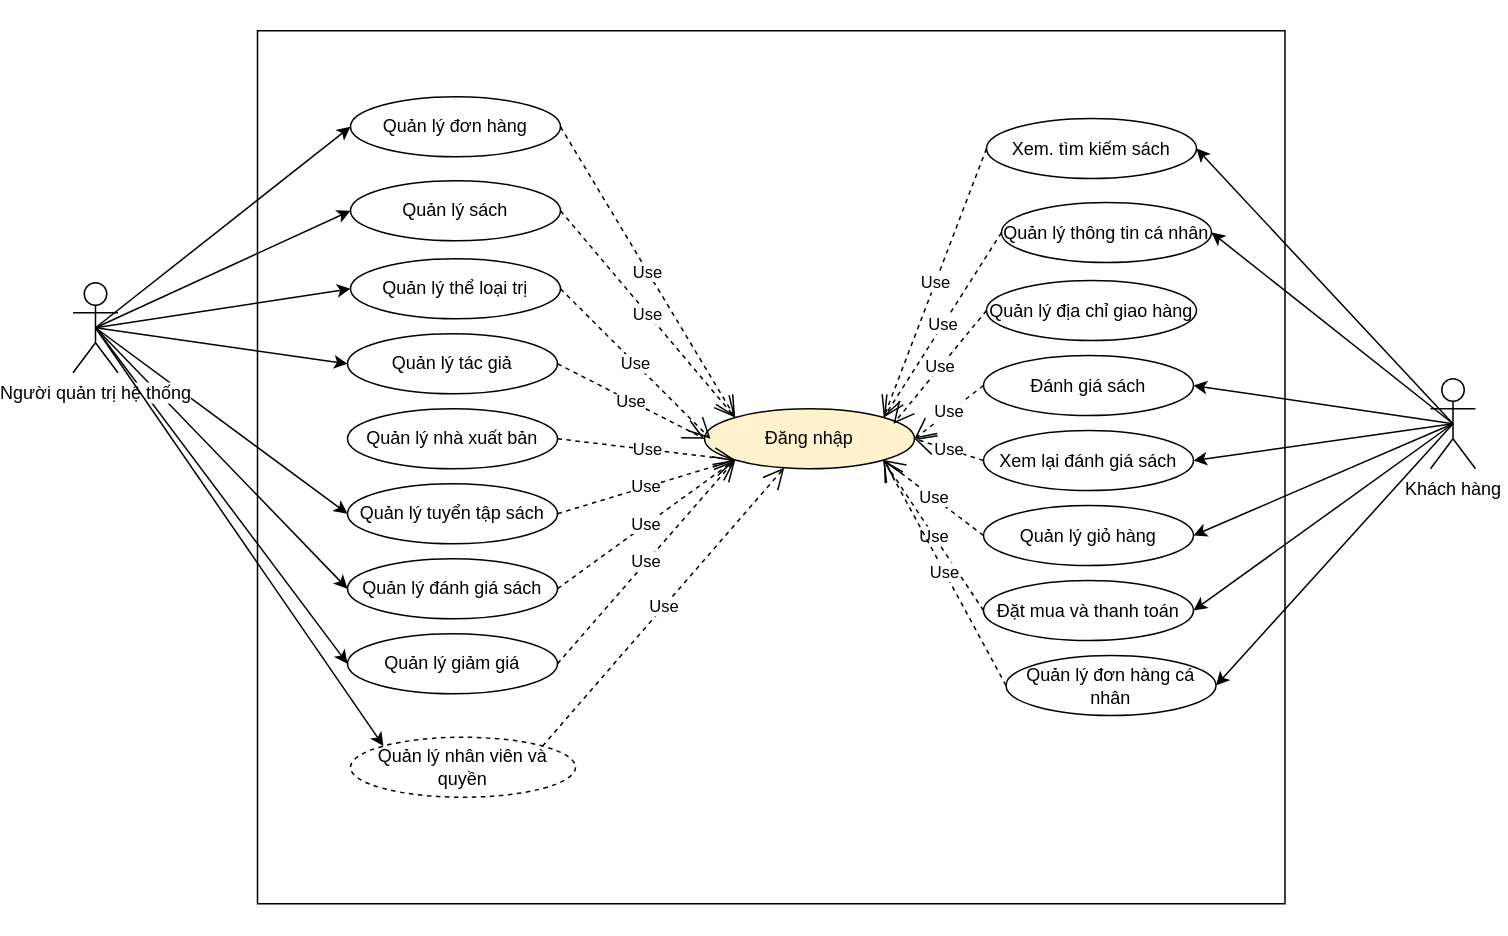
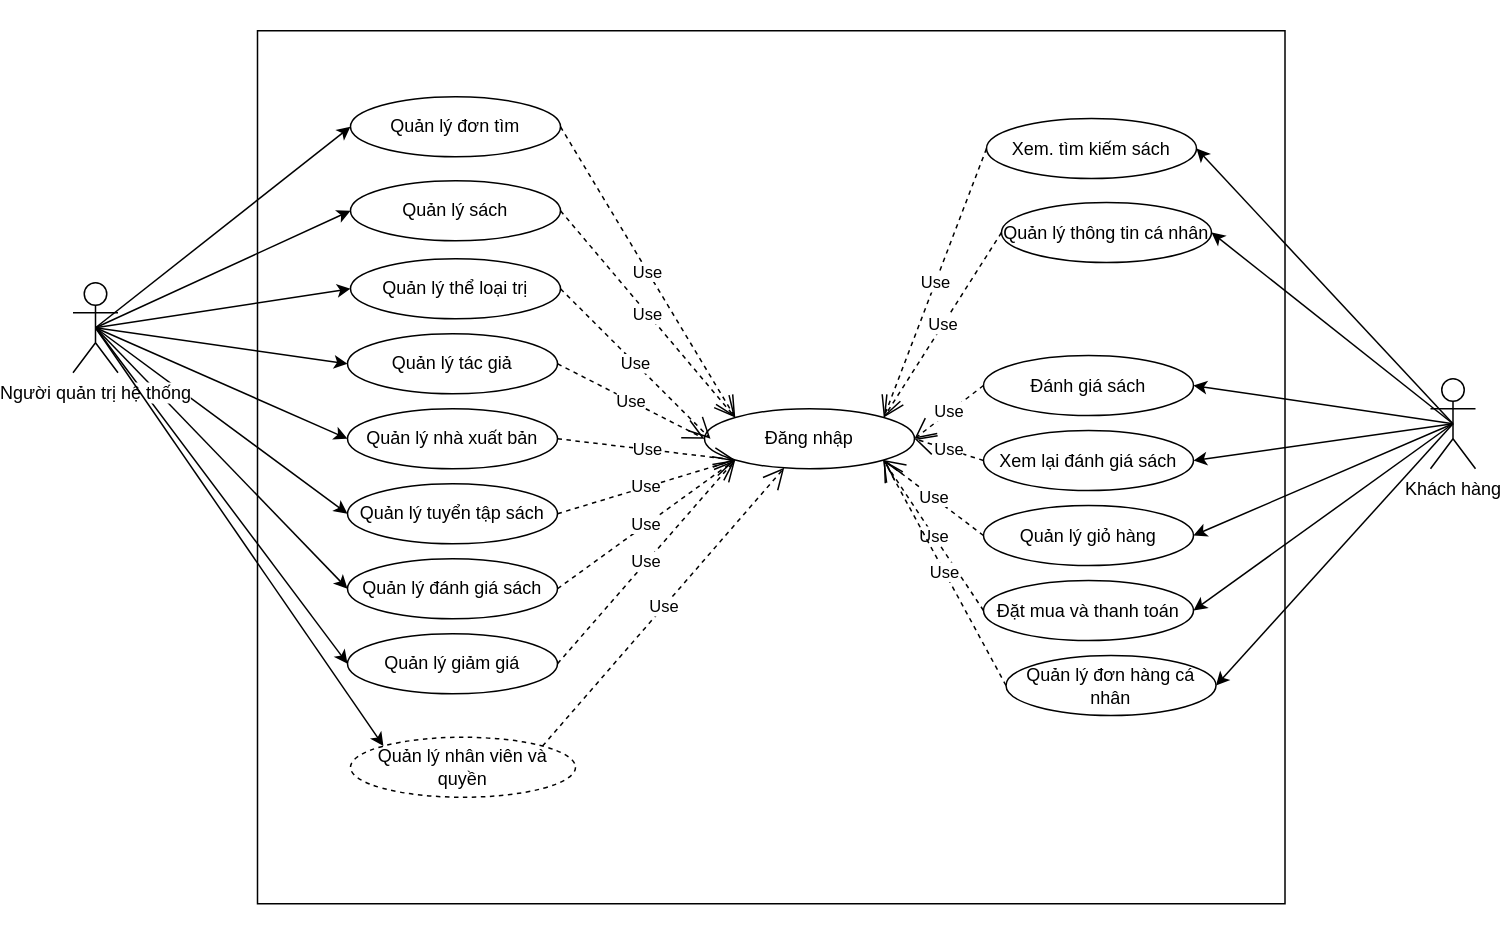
  <mxCell id="0" />
  <mxCell id="1" parent="0" />
  <mxCell id="2" value="" style="rounded=0;whiteSpace=wrap;html=1;" parent="1" vertex="1"><mxGeometry x="143" y="20" width="685" height="582" as="geometry" /></mxCell>
- <mxCell id="3" value="Đăng nhập" style="ellipse;whiteSpace=wrap;html=1;fillColor=#fff2cc;" parent="1" vertex="1"><mxGeometry x="441" y="272" width="140" height="40" as="geometry" /></mxCell>
- <mxCell id="4" value="Quản lý đơn hàng" style="ellipse;whiteSpace=wrap;html=1;" parent="1" vertex="1"><mxGeometry x="205" y="64" width="140" height="40" as="geometry" /></mxCell>
+ <mxCell id="3" value="Đăng nhập" style="ellipse;whiteSpace=wrap;html=1;" parent="1" vertex="1"><mxGeometry x="441" y="272" width="140" height="40" as="geometry" /></mxCell>
+ <mxCell id="4" value="Quản lý đơn tìm" style="ellipse;whiteSpace=wrap;html=1;" parent="1" vertex="1"><mxGeometry x="205" y="64" width="140" height="40" as="geometry" /></mxCell>
  <mxCell id="5" value="Quản lý sách" style="ellipse;whiteSpace=wrap;html=1;" parent="1" vertex="1"><mxGeometry x="205" y="120" width="140" height="40" as="geometry" /></mxCell>
  <mxCell id="6" value="Quản lý tuyển tập sách&lt;span style=&quot;color: rgba(0 , 0 , 0 , 0) ; font-family: monospace ; font-size: 0px&quot;&gt;%3CmxGraphModel%3E%3Croot%3E%3CmxCell%20id%3D%220%22%2F%3E%3CmxCell%20id%3D%221%22%20parent%3D%220%22%2F%3E%3CmxCell%20id%3D%222%22%20value%3D%22Qu%E1%BA%A3n%20l%C3%BD%20s%C3%A1ch%22%20style%3D%22ellipse%3BwhiteSpace%3Dwrap%3Bhtml%3D1%3B%22%20vertex%3D%221%22%20parent%3D%221%22%3E%3CmxGeometry%20x%3D%22310%22%20y%3D%22200%22%20width%3D%22140%22%20height%3D%2240%22%20as%3D%22geometry%22%2F%3E%3C%2FmxCell%3E%3C%2Froot%3E%3C%2FmxGraphModel%3E&lt;/span&gt;" style="ellipse;whiteSpace=wrap;html=1;" parent="1" vertex="1"><mxGeometry x="203" y="322" width="140" height="40" as="geometry" /></mxCell>
  <mxCell id="7" value="Quản lý nhà xuất bản" style="ellipse;whiteSpace=wrap;html=1;" parent="1" vertex="1"><mxGeometry x="203" y="272" width="140" height="40" as="geometry" /></mxCell>
  <mxCell id="8" value="Quản lý thể loại trị" style="ellipse;whiteSpace=wrap;html=1;" parent="1" vertex="1"><mxGeometry x="205" y="172" width="140" height="40" as="geometry" /></mxCell>
  <mxCell id="9" value="Quản lý tác giả" style="ellipse;whiteSpace=wrap;html=1;" parent="1" vertex="1"><mxGeometry x="203" y="222" width="140" height="40" as="geometry" /></mxCell>
  <mxCell id="10" value="Quản lý đánh giá sách&lt;span style=&quot;color: rgba(0 , 0 , 0 , 0) ; font-family: monospace ; font-size: 0px&quot;&gt;%3CmxGraphModel%3E%3Croot%3E%3CmxCell%20id%3D%220%22%2F%3E%3CmxCell%20id%3D%221%22%20parent%3D%220%22%2F%3E%3CmxCell%20id%3D%222%22%20value%3D%22Qu%E1%BA%A3n%20l%C3%BD%20s%C3%A1ch%22%20style%3D%22ellipse%3BwhiteSpace%3Dwrap%3Bhtml%3D1%3B%22%20vertex%3D%221%22%20parent%3D%221%22%3E%3CmxGeometry%20x%3D%22310%22%20y%3D%22200%22%20width%3D%22140%22%20height%3D%2240%22%20as%3D%22geometry%22%2F%3E%3C%2FmxCell%3E%3C%2Froot%3E%3C%2FmxGraphModel%3E&lt;/span&gt;" style="ellipse;whiteSpace=wrap;html=1;" parent="1" vertex="1"><mxGeometry x="203" y="372" width="140" height="40" as="geometry" /></mxCell>
  <mxCell id="11" value="Quản lý giảm giá&lt;span style=&quot;color: rgba(0 , 0 , 0 , 0) ; font-family: monospace ; font-size: 0px&quot;&gt;%3CmxGraphModel%3E%3Croot%3E%3CmxCell%20id%3D%220%22%2F%3E%3CmxCell%20id%3D%221%22%20parent%3D%220%22%2F%3E%3CmxCell%20id%3D%222%22%20value%3D%22Qu%E1%BA%A3n%20l%C3%BD%20s%C3%A1ch%22%20style%3D%22ellipse%3BwhiteSpace%3Dwrap%3Bhtml%3D1%3B%22%20vertex%3D%221%22%20parent%3D%221%22%3E%3CmxGeometry%20x%3D%22310%22%20y%3D%22200%22%20width%3D%22140%22%20height%3D%2240%22%20as%3D%22geometry%22%2F%3E%3C%2FmxCell%3E%3C%2Froot%3E%3C%2FmxGraphModel%3&lt;/span&gt;" style="ellipse;whiteSpace=wrap;html=1;" parent="1" vertex="1"><mxGeometry x="203" y="422" width="140" height="40" as="geometry" /></mxCell>
  <mxCell id="12" value="Quản lý nhân viên và quyền" style="ellipse;whiteSpace=wrap;html=1;dashed=1;" parent="1" vertex="1"><mxGeometry x="205" y="491" width="150" height="40" as="geometry" /></mxCell>
  <mxCell id="13" value="" style="endArrow=classic;html=1;exitX=0.5;exitY=0.5;exitDx=0;exitDy=0;exitPerimeter=0;entryX=0;entryY=0.5;entryDx=0;entryDy=0;" parent="1" source="30" target="4" edge="1"><mxGeometry width="50" height="50" relative="1" as="geometry"><mxPoint x="83" y="202" as="sourcePoint" /><mxPoint x="133" y="152" as="targetPoint" /></mxGeometry></mxCell>
  <mxCell id="14" value="" style="endArrow=classic;html=1;exitX=0.5;exitY=0.5;exitDx=0;exitDy=0;exitPerimeter=0;entryX=0;entryY=0.5;entryDx=0;entryDy=0;" parent="1" source="30" target="5" edge="1"><mxGeometry width="50" height="50" relative="1" as="geometry"><mxPoint x="83" y="202" as="sourcePoint" /><mxPoint x="133" y="152" as="targetPoint" /></mxGeometry></mxCell>
  <mxCell id="15" value="" style="endArrow=classic;html=1;exitX=0.5;exitY=0.5;exitDx=0;exitDy=0;exitPerimeter=0;entryX=0;entryY=0.5;entryDx=0;entryDy=0;" parent="1" source="30" target="8" edge="1"><mxGeometry width="50" height="50" relative="1" as="geometry"><mxPoint x="83" y="222" as="sourcePoint" /><mxPoint x="133" y="172" as="targetPoint" /></mxGeometry></mxCell>
  <mxCell id="16" value="" style="endArrow=classic;html=1;exitX=0.5;exitY=0.5;exitDx=0;exitDy=0;exitPerimeter=0;entryX=0;entryY=0.5;entryDx=0;entryDy=0;" parent="1" source="30" target="9" edge="1"><mxGeometry width="50" height="50" relative="1" as="geometry"><mxPoint x="93" y="282" as="sourcePoint" /><mxPoint x="143" y="232" as="targetPoint" /></mxGeometry></mxCell>
+ <mxCell id="17" value="" style="endArrow=classic;html=1;exitX=0.5;exitY=0.5;exitDx=0;exitDy=0;exitPerimeter=0;entryX=0;entryY=0.5;entryDx=0;entryDy=0;" parent="1" source="30" target="7" edge="1"><mxGeometry width="50" height="50" relative="1" as="geometry"><mxPoint x="58" y="172" as="sourcePoint" /><mxPoint x="213" y="252" as="targetPoint" /></mxGeometry></mxCell>
  <mxCell id="18" value="" style="endArrow=classic;html=1;exitX=0.5;exitY=0.5;exitDx=0;exitDy=0;exitPerimeter=0;entryX=0;entryY=0.5;entryDx=0;entryDy=0;" parent="1" source="30" target="6" edge="1"><mxGeometry width="50" height="50" relative="1" as="geometry"><mxPoint x="108" y="222" as="sourcePoint" /><mxPoint x="263" y="302" as="targetPoint" /></mxGeometry></mxCell>
  <mxCell id="19" value="" style="endArrow=classic;html=1;exitX=0.5;exitY=0.5;exitDx=0;exitDy=0;exitPerimeter=0;entryX=0;entryY=0.5;entryDx=0;entryDy=0;" parent="1" source="30" target="10" edge="1"><mxGeometry width="50" height="50" relative="1" as="geometry"><mxPoint x="118" y="232" as="sourcePoint" /><mxPoint x="273" y="312" as="targetPoint" /></mxGeometry></mxCell>
  <mxCell id="20" value="" style="endArrow=classic;html=1;exitX=0.5;exitY=0.5;exitDx=0;exitDy=0;exitPerimeter=0;entryX=0;entryY=0.5;entryDx=0;entryDy=0;" parent="1" source="30" target="11" edge="1"><mxGeometry width="50" height="50" relative="1" as="geometry"><mxPoint x="128" y="242" as="sourcePoint" /><mxPoint x="283" y="322" as="targetPoint" /></mxGeometry></mxCell>
  <mxCell id="21" value="Use" style="endArrow=open;endSize=12;dashed=1;html=1;exitX=1;exitY=0.5;exitDx=0;exitDy=0;entryX=0;entryY=0;entryDx=0;entryDy=0;" parent="1" source="4" target="3" edge="1"><mxGeometry width="160" relative="1" as="geometry"><mxPoint x="383" y="92" as="sourcePoint" /><mxPoint x="543" y="92" as="targetPoint" /></mxGeometry></mxCell>
  <mxCell id="22" value="Use" style="endArrow=open;endSize=12;dashed=1;html=1;exitX=1;exitY=0.5;exitDx=0;exitDy=0;entryX=0;entryY=0;entryDx=0;entryDy=0;" parent="1" source="5" target="3" edge="1"><mxGeometry width="160" relative="1" as="geometry"><mxPoint x="355" y="94" as="sourcePoint" /><mxPoint x="423" y="202" as="targetPoint" /></mxGeometry></mxCell>
  <mxCell id="23" value="Use" style="endArrow=open;endSize=12;dashed=1;html=1;exitX=1;exitY=0.5;exitDx=0;exitDy=0;" parent="1" source="8" edge="1"><mxGeometry width="160" relative="1" as="geometry"><mxPoint x="365" y="104" as="sourcePoint" /><mxPoint x="445" y="292" as="targetPoint" /></mxGeometry></mxCell>
  <mxCell id="24" value="Use" style="endArrow=open;endSize=12;dashed=1;html=1;exitX=1;exitY=0.5;exitDx=0;exitDy=0;" parent="1" source="9" edge="1"><mxGeometry width="160" relative="1" as="geometry"><mxPoint x="375" y="114" as="sourcePoint" /><mxPoint x="441" y="292" as="targetPoint" /></mxGeometry></mxCell>
  <mxCell id="25" value="Use" style="endArrow=open;endSize=12;dashed=1;html=1;exitX=1;exitY=0.5;exitDx=0;exitDy=0;entryX=0;entryY=1;entryDx=0;entryDy=0;" parent="1" source="7" target="3" edge="1"><mxGeometry width="160" relative="1" as="geometry"><mxPoint x="385" y="124" as="sourcePoint" /><mxPoint x="469" y="242" as="targetPoint" /></mxGeometry></mxCell>
  <mxCell id="26" value="Use" style="endArrow=open;endSize=12;dashed=1;html=1;exitX=1;exitY=0.5;exitDx=0;exitDy=0;entryX=0;entryY=1;entryDx=0;entryDy=0;" parent="1" source="6" target="3" edge="1"><mxGeometry width="160" relative="1" as="geometry"><mxPoint x="395" y="134" as="sourcePoint" /><mxPoint x="479" y="252" as="targetPoint" /></mxGeometry></mxCell>
  <mxCell id="27" value="Use" style="endArrow=open;endSize=12;dashed=1;html=1;exitX=1;exitY=0.5;exitDx=0;exitDy=0;entryX=0;entryY=1;entryDx=0;entryDy=0;" parent="1" source="10" target="3" edge="1"><mxGeometry width="160" relative="1" as="geometry"><mxPoint x="353" y="352" as="sourcePoint" /><mxPoint x="459.712" y="226.202" as="targetPoint" /></mxGeometry></mxCell>
  <mxCell id="28" value="Use" style="endArrow=open;endSize=12;dashed=1;html=1;exitX=1;exitY=0.5;exitDx=0;exitDy=0;entryX=0;entryY=1;entryDx=0;entryDy=0;" parent="1" source="11" target="3" edge="1"><mxGeometry width="160" relative="1" as="geometry"><mxPoint x="363" y="362" as="sourcePoint" /><mxPoint x="443" y="212" as="targetPoint" /></mxGeometry></mxCell>
  <mxCell id="29" value="Use" style="endArrow=open;endSize=12;dashed=1;html=1;exitX=1;exitY=0;exitDx=0;exitDy=0;" parent="1" source="12" target="3" edge="1"><mxGeometry width="160" relative="1" as="geometry"><mxPoint x="373" y="372" as="sourcePoint" /><mxPoint x="479.712" y="246.202" as="targetPoint" /></mxGeometry></mxCell>
  <mxCell id="30" value="Người quản trị hệ thống" style="shape=umlActor;verticalLabelPosition=bottom;labelBackgroundColor=#ffffff;verticalAlign=top;html=1;outlineConnect=0;" parent="1" vertex="1"><mxGeometry x="20" y="188" width="30" height="60" as="geometry" /></mxCell>
  <mxCell id="31" value="" style="endArrow=classic;html=1;exitX=0.5;exitY=0.5;exitDx=0;exitDy=0;exitPerimeter=0;entryX=0;entryY=0;entryDx=0;entryDy=0;" edge="1" parent="1" source="30" target="12"><mxGeometry width="50" height="50" relative="1" as="geometry"><mxPoint x="19" y="438" as="sourcePoint" /><mxPoint x="69" y="388" as="targetPoint" /></mxGeometry></mxCell>
  <mxCell id="32" value="Xem. tìm kiếm sách" style="ellipse;whiteSpace=wrap;html=1;" vertex="1" parent="1"><mxGeometry x="629" y="78.5" width="140" height="40" as="geometry" /></mxCell>
  <mxCell id="33" value="Quản lý thông tin cá nhân" style="ellipse;whiteSpace=wrap;html=1;" vertex="1" parent="1"><mxGeometry x="639" y="134.5" width="140" height="40" as="geometry" /></mxCell>
  <mxCell id="34" value="Quản lý giỏ hàng" style="ellipse;whiteSpace=wrap;html=1;" vertex="1" parent="1"><mxGeometry x="627" y="336.5" width="140" height="40" as="geometry" /></mxCell>
  <mxCell id="35" value="Xem lại đánh giá sách" style="ellipse;whiteSpace=wrap;html=1;" vertex="1" parent="1"><mxGeometry x="627" y="286.5" width="140" height="40" as="geometry" /></mxCell>
- <mxCell id="36" value="Quản lý địa chỉ giao hàng" style="ellipse;whiteSpace=wrap;html=1;" vertex="1" parent="1"><mxGeometry x="629" y="186.5" width="140" height="40" as="geometry" /></mxCell>
  <mxCell id="37" value="Đánh giá sách" style="ellipse;whiteSpace=wrap;html=1;" vertex="1" parent="1"><mxGeometry x="627" y="236.5" width="140" height="40" as="geometry" /></mxCell>
  <mxCell id="38" value="Đặt mua và thanh toán" style="ellipse;whiteSpace=wrap;html=1;" vertex="1" parent="1"><mxGeometry x="627" y="386.5" width="140" height="40" as="geometry" /></mxCell>
  <mxCell id="39" value="Quản lý đơn hàng cá nhân" style="ellipse;whiteSpace=wrap;html=1;" vertex="1" parent="1"><mxGeometry x="642" y="436.5" width="140" height="40" as="geometry" /></mxCell>
  <mxCell id="40" value="Use" style="endArrow=open;endSize=12;dashed=1;html=1;entryX=1;entryY=0;entryDx=0;entryDy=0;exitX=0;exitY=0.5;exitDx=0;exitDy=0;" edge="1" parent="1" source="32" target="3"><mxGeometry width="160" relative="1" as="geometry"><mxPoint x="472" y="122" as="sourcePoint" /><mxPoint x="632" y="122" as="targetPoint" /></mxGeometry></mxCell>
  <mxCell id="41" value="Use" style="endArrow=open;endSize=12;dashed=1;html=1;exitX=0;exitY=0.5;exitDx=0;exitDy=0;entryX=1;entryY=0;entryDx=0;entryDy=0;" edge="1" parent="1" source="33" target="3"><mxGeometry width="160" relative="1" as="geometry"><mxPoint x="507" y="448" as="sourcePoint" /><mxPoint x="667" y="448" as="targetPoint" /></mxGeometry></mxCell>
- <mxCell id="42" value="Use" style="endArrow=open;endSize=12;dashed=1;html=1;exitX=0;exitY=0.5;exitDx=0;exitDy=0;entryX=0.9;entryY=0.25;entryDx=0;entryDy=0;entryPerimeter=0;" edge="1" parent="1" source="36" target="3"><mxGeometry width="160" relative="1" as="geometry"><mxPoint x="438" y="469" as="sourcePoint" /><mxPoint x="598" y="469" as="targetPoint" /></mxGeometry></mxCell>
  <mxCell id="43" value="Use" style="endArrow=open;endSize=12;dashed=1;html=1;exitX=0;exitY=0.5;exitDx=0;exitDy=0;entryX=1;entryY=0.5;entryDx=0;entryDy=0;" edge="1" parent="1" source="37" target="3"><mxGeometry width="160" relative="1" as="geometry"><mxPoint x="465" y="487" as="sourcePoint" /><mxPoint x="625" y="487" as="targetPoint" /></mxGeometry></mxCell>
  <mxCell id="44" value="Use" style="endArrow=open;endSize=12;dashed=1;html=1;exitX=0;exitY=0.5;exitDx=0;exitDy=0;entryX=1;entryY=0.5;entryDx=0;entryDy=0;" edge="1" parent="1" source="35" target="3"><mxGeometry width="160" relative="1" as="geometry"><mxPoint x="434" y="485" as="sourcePoint" /><mxPoint x="594" y="485" as="targetPoint" /></mxGeometry></mxCell>
  <mxCell id="45" value="Use" style="endArrow=open;endSize=12;dashed=1;html=1;exitX=0;exitY=0.5;exitDx=0;exitDy=0;entryX=1;entryY=1;entryDx=0;entryDy=0;" edge="1" parent="1" source="34" target="3"><mxGeometry width="160" relative="1" as="geometry"><mxPoint x="445" y="492" as="sourcePoint" /><mxPoint x="605" y="492" as="targetPoint" /></mxGeometry></mxCell>
  <mxCell id="46" value="Use" style="endArrow=open;endSize=12;dashed=1;html=1;exitX=0;exitY=0.5;exitDx=0;exitDy=0;" edge="1" parent="1" source="38"><mxGeometry width="160" relative="1" as="geometry"><mxPoint x="486" y="449" as="sourcePoint" /><mxPoint x="560" y="306" as="targetPoint" /></mxGeometry></mxCell>
  <mxCell id="47" value="Use" style="endArrow=open;endSize=12;dashed=1;html=1;exitX=0;exitY=0.5;exitDx=0;exitDy=0;entryX=1;entryY=1;entryDx=0;entryDy=0;" edge="1" parent="1" source="39" target="3"><mxGeometry width="160" relative="1" as="geometry"><mxPoint x="501" y="486" as="sourcePoint" /><mxPoint x="661" y="486" as="targetPoint" /></mxGeometry></mxCell>
  <mxCell id="48" value="Khách hàng" style="shape=umlActor;verticalLabelPosition=bottom;labelBackgroundColor=#ffffff;verticalAlign=top;html=1;" vertex="1" parent="1"><mxGeometry x="925" y="252" width="30" height="60" as="geometry" /></mxCell>
  <mxCell id="49" value="" style="endArrow=classic;html=1;exitX=0.5;exitY=0.5;exitDx=0;exitDy=0;exitPerimeter=0;entryX=1;entryY=0.5;entryDx=0;entryDy=0;" edge="1" parent="1" source="48" target="32"><mxGeometry width="50" height="50" relative="1" as="geometry"><mxPoint x="841" y="247" as="sourcePoint" /><mxPoint x="891" y="197" as="targetPoint" /></mxGeometry></mxCell>
  <mxCell id="50" value="" style="endArrow=classic;html=1;exitX=0.5;exitY=0.5;exitDx=0;exitDy=0;exitPerimeter=0;entryX=1;entryY=0.5;entryDx=0;entryDy=0;" edge="1" parent="1" source="48" target="33"><mxGeometry width="50" height="50" relative="1" as="geometry"><mxPoint x="837" y="308" as="sourcePoint" /><mxPoint x="887" y="258" as="targetPoint" /></mxGeometry></mxCell>
  <mxCell id="51" value="" style="endArrow=classic;html=1;exitX=0.5;exitY=0.5;exitDx=0;exitDy=0;exitPerimeter=0;entryX=1;entryY=0.5;entryDx=0;entryDy=0;" edge="1" parent="1" source="48" target="37"><mxGeometry width="50" height="50" relative="1" as="geometry"><mxPoint x="787" y="317" as="sourcePoint" /><mxPoint x="837" y="267" as="targetPoint" /></mxGeometry></mxCell>
  <mxCell id="52" value="" style="endArrow=classic;html=1;exitX=0.5;exitY=0.5;exitDx=0;exitDy=0;exitPerimeter=0;entryX=1;entryY=0.5;entryDx=0;entryDy=0;" edge="1" parent="1" source="48" target="35"><mxGeometry width="50" height="50" relative="1" as="geometry"><mxPoint x="780" y="343" as="sourcePoint" /><mxPoint x="830" y="293" as="targetPoint" /></mxGeometry></mxCell>
  <mxCell id="53" value="" style="endArrow=classic;html=1;exitX=0.5;exitY=0.5;exitDx=0;exitDy=0;exitPerimeter=0;entryX=1;entryY=0.5;entryDx=0;entryDy=0;" edge="1" parent="1" source="48" target="34"><mxGeometry width="50" height="50" relative="1" as="geometry"><mxPoint x="754" y="392" as="sourcePoint" /><mxPoint x="804" y="342" as="targetPoint" /></mxGeometry></mxCell>
  <mxCell id="54" value="" style="endArrow=classic;html=1;exitX=0.5;exitY=0.5;exitDx=0;exitDy=0;exitPerimeter=0;entryX=1;entryY=0.5;entryDx=0;entryDy=0;" edge="1" parent="1" source="48" target="38"><mxGeometry width="50" height="50" relative="1" as="geometry"><mxPoint x="639" y="362" as="sourcePoint" /><mxPoint x="689" y="312" as="targetPoint" /></mxGeometry></mxCell>
  <mxCell id="55" value="" style="endArrow=classic;html=1;exitX=0.5;exitY=0.5;exitDx=0;exitDy=0;exitPerimeter=0;entryX=1;entryY=0.5;entryDx=0;entryDy=0;" edge="1" parent="1" source="48" target="39"><mxGeometry width="50" height="50" relative="1" as="geometry"><mxPoint x="529" y="537" as="sourcePoint" /><mxPoint x="579" y="487" as="targetPoint" /></mxGeometry></mxCell>
